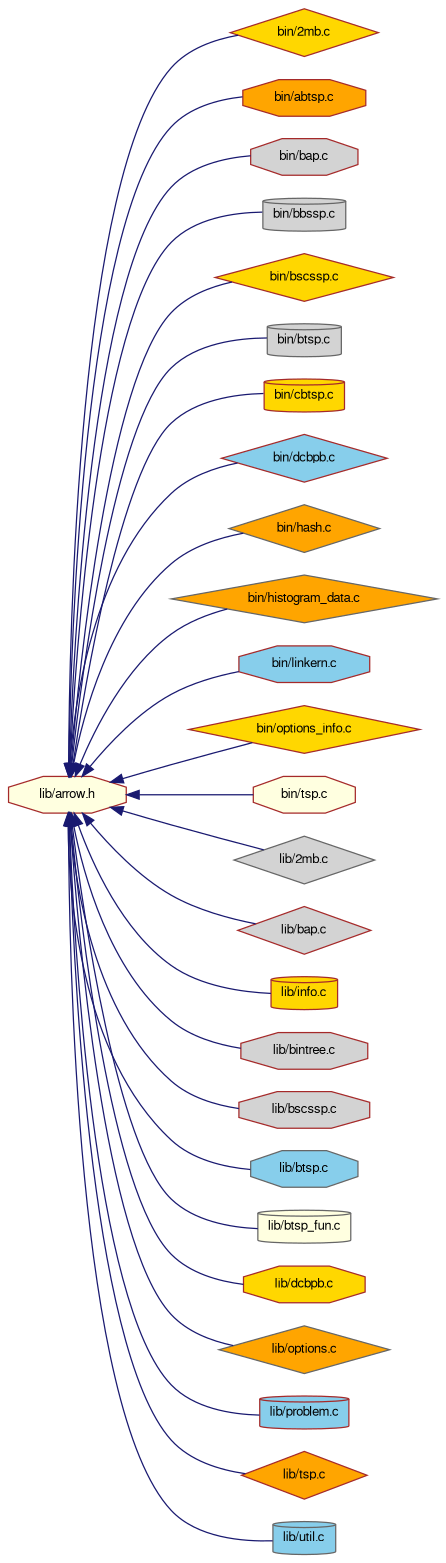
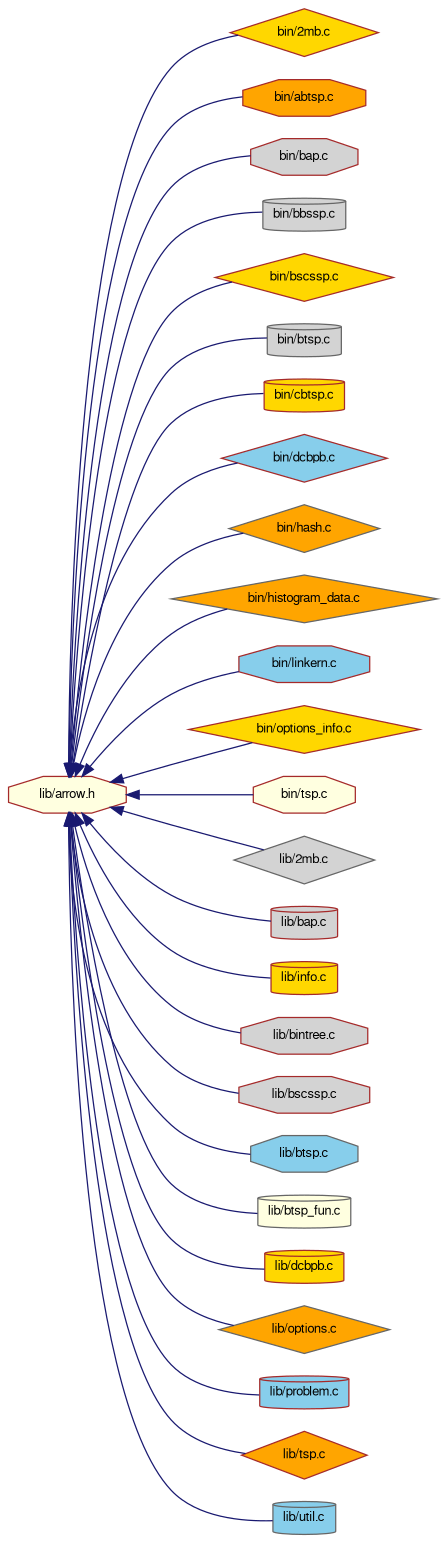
  digraph {
    rankdir=LR
    node [color=brown fillcolor=lightgrey fontname=FreeSans fontsize=10 shape=octagon style=filled]
    edge [color=midnightblue dir=back fontname=FreeSans fontsize=10 labelfontname=FreeSans labelfontsize=10 style=solid]
    n1 [fillcolor=lightyellow fontcolor=black height=0.2 label="lib/arrow.h" width=0.4]
    n2 [fillcolor=gold height=0.2 label="bin/2mb.c" shape=diamond width=0.4]
    n3 [fillcolor=orange height=0.2 label="bin/abtsp.c" width=0.4]
    n4 [height=0.2 label="bin/bap.c" width=0.4]
    n5 [color=gray40 height=0.2 label="bin/bbssp.c" shape=cylinder width=0.4]
    n6 [fillcolor=gold height=0.2 label="bin/bscssp.c" shape=diamond width=0.4]
    n7 [color=gray40 height=0.2 label="bin/btsp.c" shape=cylinder width=0.4]
    n8 [fillcolor=gold height=0.2 label="bin/cbtsp.c" shape=cylinder width=0.4]
    n9 [fillcolor=skyblue height=0.2 label="bin/dcbpb.c" shape=diamond width=0.4]
    n10 [color=gray40 fillcolor=orange height=0.2 label="bin/hash.c" shape=diamond width=0.4]
    n11 [color=gray40 fillcolor=orange height=0.2 label="bin/histogram_data.c" shape=diamond width=0.4]
    n12 [fillcolor=skyblue height=0.2 label="bin/linkern.c" width=0.4]
    n13 [fillcolor=gold height=0.2 label="bin/options_info.c" shape=diamond width=0.4]
    n14 [fillcolor=lightyellow height=0.2 label="bin/tsp.c" width=0.4]
    n15 [color=gray40 height=0.2 label="lib/2mb.c" shape=diamond width=0.4]
-   n16 [height=0.2 label="lib/bap.c" shape=diamond width=0.4]
+   n16 [height=0.2 label="lib/bap.c" shape=cylinder width=0.4]
    n17 [fillcolor=gold height=0.2 label="lib/info.c" shape=cylinder width=0.4]
    n18 [height=0.2 label="lib/bintree.c" width=0.4]
    n19 [height=0.2 label="lib/bscssp.c" width=0.4]
    n20 [color=gray40 fillcolor=skyblue height=0.2 label="lib/btsp.c" width=0.4]
    n21 [color=gray40 fillcolor=lightyellow height=0.2 label="lib/btsp_fun.c" shape=cylinder width=0.4]
-   n22 [fillcolor=gold height=0.2 label="lib/dcbpb.c" width=0.4]
+   n22 [fillcolor=gold height=0.2 label="lib/dcbpb.c" shape=cylinder width=0.4]
    n23 [color=gray40 fillcolor=orange height=0.2 label="lib/options.c" shape=diamond width=0.4]
    n24 [fillcolor=skyblue height=0.2 label="lib/problem.c" shape=cylinder width=0.4]
    n25 [fillcolor=orange height=0.2 label="lib/tsp.c" shape=diamond width=0.4]
    n26 [color=gray40 fillcolor=skyblue height=0.2 label="lib/util.c" shape=cylinder width=0.4]
    n1 -> n2
    n1 -> n3
    n1 -> n4
    n1 -> n5
    n1 -> n6
    n1 -> n7
    n1 -> n8
    n1 -> n9
    n1 -> n10
    n1 -> n11
    n1 -> n12
    n1 -> n13
    n1 -> n14
    n1 -> n15
    n1 -> n16
    n1 -> n17
    n1 -> n18
    n1 -> n19
    n1 -> n20
    n1 -> n21
    n1 -> n22
    n1 -> n23
    n1 -> n24
    n1 -> n25
    n1 -> n26
  }
